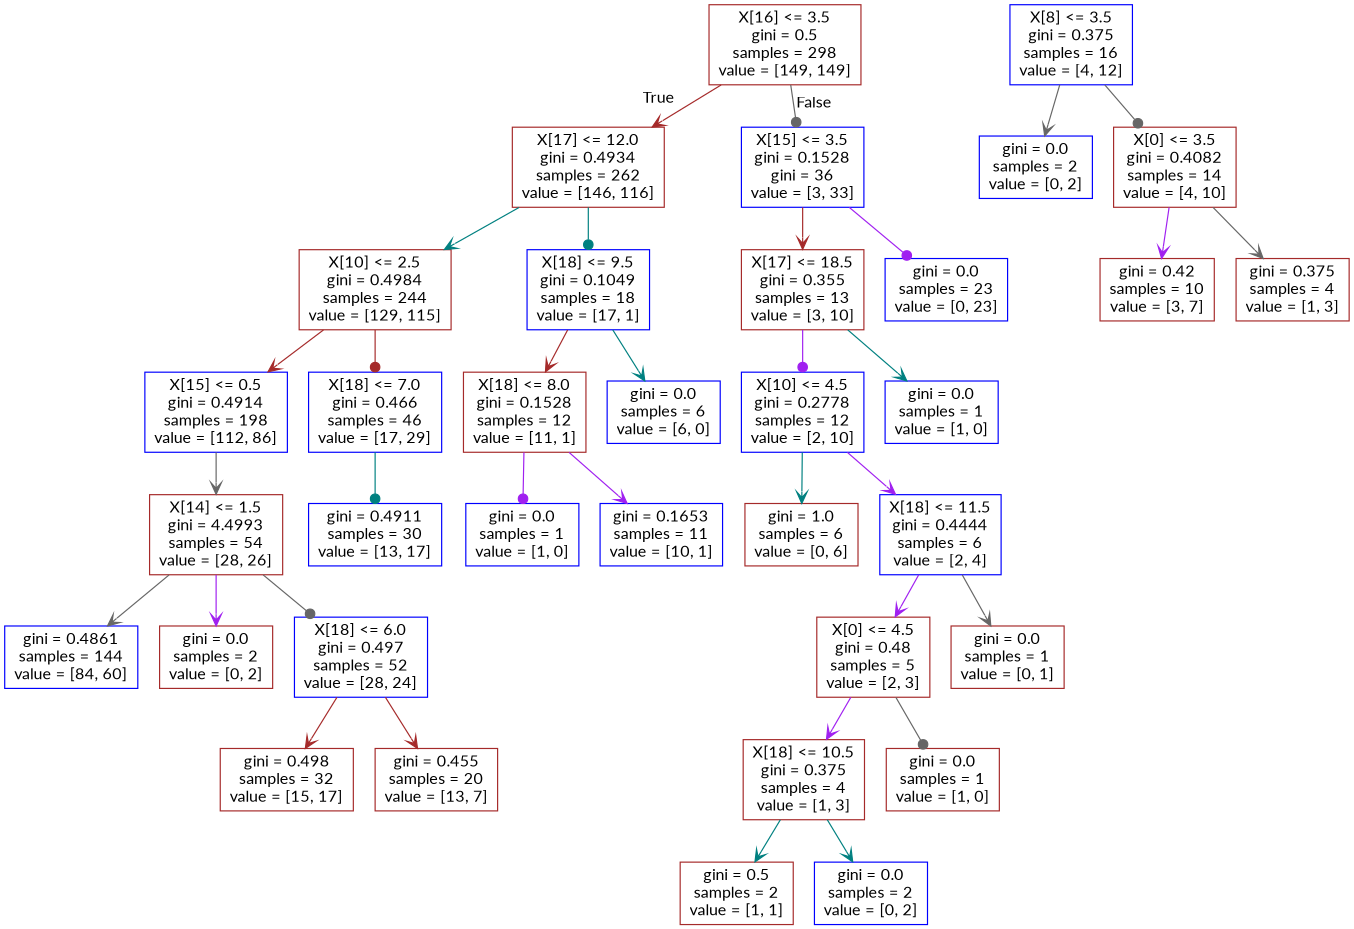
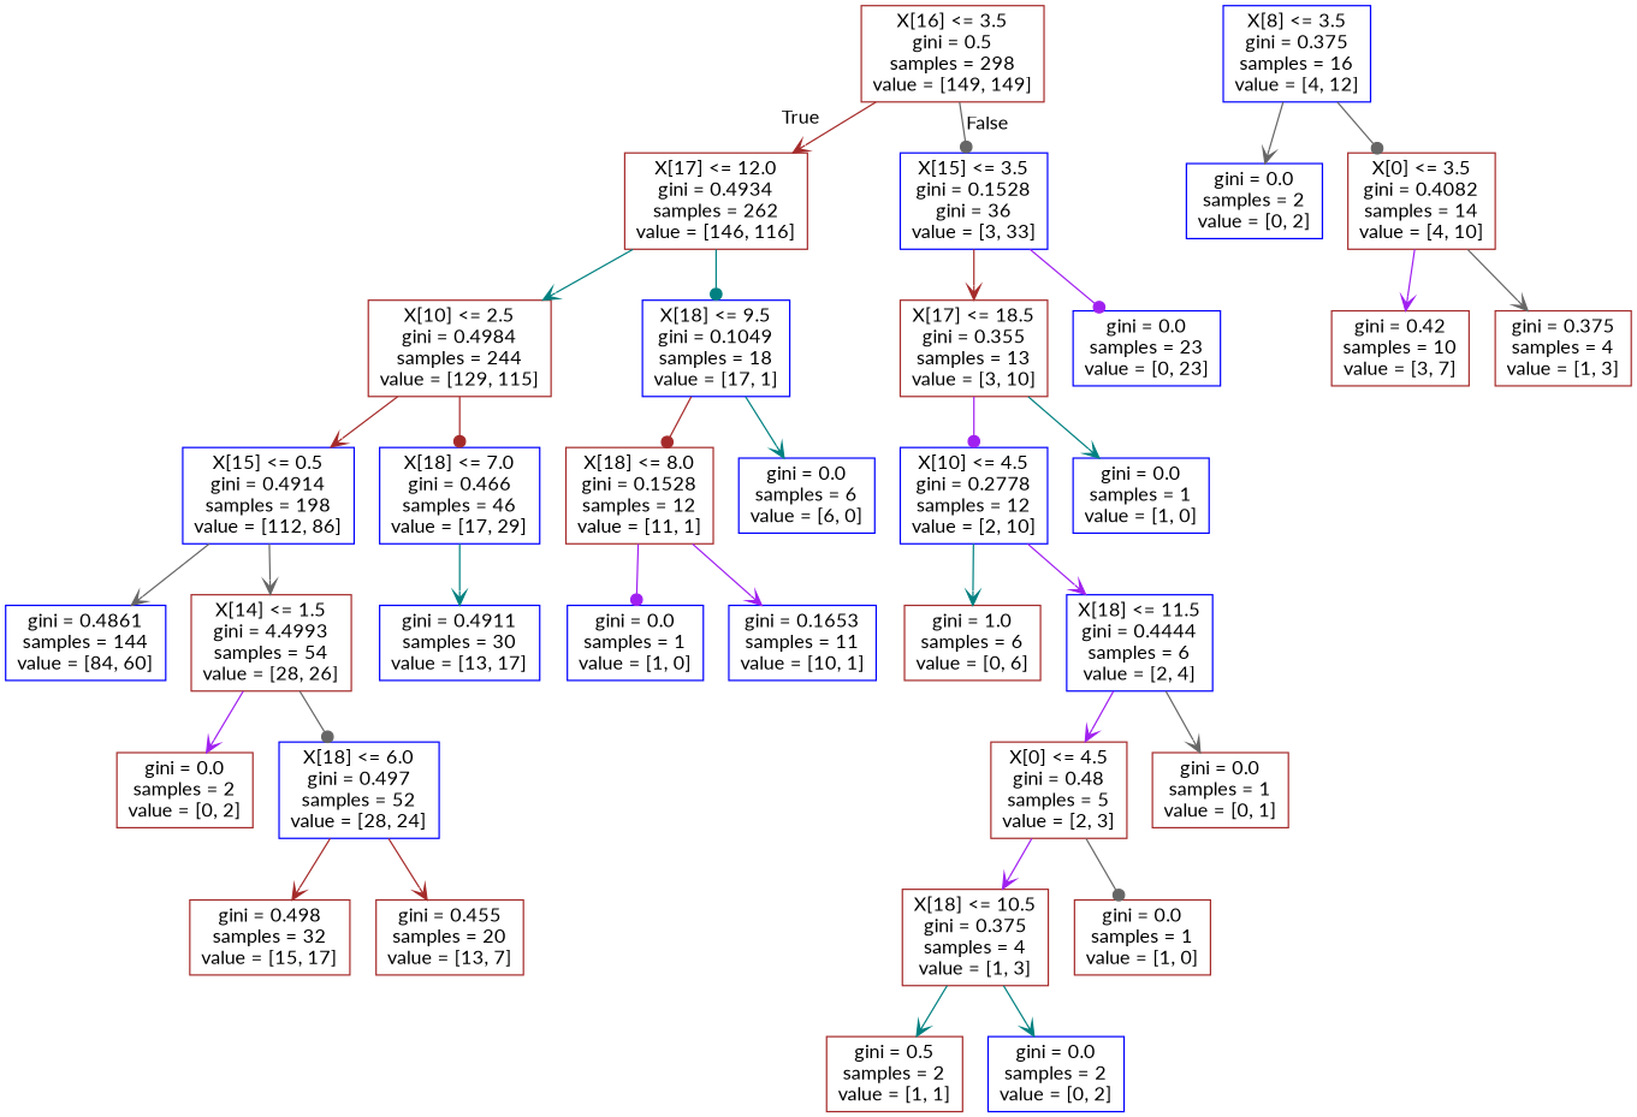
  digraph {
    fontname=Lato
    node [color=brown fontname=Lato shape=box]
    edge [arrowhead=vee color=gray40 fontname=Lato]
    n1 [label="X[16] <= 3.5\ngini = 0.5\nsamples = 298\nvalue = [149, 149]"]
    n2 [label="X[17] <= 12.0\ngini = 0.4934\nsamples = 262\nvalue = [146, 116]"]
    n3 [color=blue label="X[15] <= 3.5\ngini = 0.1528\ngini = 36\nvalue = [3, 33]"]
    n4 [label="X[10] <= 2.5\ngini = 0.4984\nsamples = 244\nvalue = [129, 115]"]
    n5 [color=blue label="X[18] <= 9.5\ngini = 0.1049\nsamples = 18\nvalue = [17, 1]"]
    n6 [label="X[17] <= 18.5\ngini = 0.355\nsamples = 13\nvalue = [3, 10]"]
    n7 [color=blue label="gini = 0.0\nsamples = 23\nvalue = [0, 23]"]
    n8 [color=blue label="X[15] <= 0.5\ngini = 0.4914\nsamples = 198\nvalue = [112, 86]"]
    n9 [color=blue label="X[18] <= 7.0\ngini = 0.466\nsamples = 46\nvalue = [17, 29]"]
    n10 [label="X[18] <= 8.0\ngini = 0.1528\nsamples = 12\nvalue = [11, 1]"]
    n11 [color=blue label="gini = 0.0\nsamples = 6\nvalue = [6, 0]"]
    n12 [color=blue label="gini = 0.4861\nsamples = 144\nvalue = [84, 60]"]
    n13 [label="X[14] <= 1.5\ngini = 4.4993\nsamples = 54\nvalue = [28, 26]"]
    n14 [color=blue label="gini = 0.4911\nsamples = 30\nvalue = [13, 17]"]
    n15 [label="gini = 0.0\nsamples = 2\nvalue = [0, 2]"]
    n16 [color=blue label="X[18] <= 6.0\ngini = 0.497\nsamples = 52\nvalue = [28, 24]"]
    n17 [label="gini = 0.498\nsamples = 32\nvalue = [15, 17]"]
    n18 [label="gini = 0.455\nsamples = 20\nvalue = [13, 7]"]
    n19 [color=blue label="X[8] <= 3.5\ngini = 0.375\nsamples = 16\nvalue = [4, 12]"]
    n20 [color=blue label="gini = 0.0\nsamples = 2\nvalue = [0, 2]"]
    n21 [label="X[0] <= 3.5\ngini = 0.4082\nsamples = 14\nvalue = [4, 10]"]
    n22 [label="gini = 0.42\nsamples = 10\nvalue = [3, 7]"]
    n23 [label="gini = 0.375\nsamples = 4\nvalue = [1, 3]"]
    n24 [color=blue label="gini = 0.0\nsamples = 1\nvalue = [1, 0]"]
    n25 [color=blue label="gini = 0.1653\nsamples = 11\nvalue = [10, 1]"]
    n26 [color=blue label="X[10] <= 4.5\ngini = 0.2778\nsamples = 12\nvalue = [2, 10]"]
    n27 [color=blue label="gini = 0.0\nsamples = 1\nvalue = [1, 0]"]
    n28 [label="gini = 1.0\nsamples = 6\nvalue = [0, 6]"]
    n29 [color=blue label="X[18] <= 11.5\ngini = 0.4444\nsamples = 6\nvalue = [2, 4]"]
    n30 [label="X[0] <= 4.5\ngini = 0.48\nsamples = 5\nvalue = [2, 3]"]
    n31 [label="gini = 0.0\nsamples = 1\nvalue = [0, 1]"]
    n32 [label="X[18] <= 10.5\ngini = 0.375\nsamples = 4\nvalue = [1, 3]"]
    n33 [label="gini = 0.0\nsamples = 1\nvalue = [1, 0]"]
    n34 [label="gini = 0.5\nsamples = 2\nvalue = [1, 1]"]
    n35 [color=blue label="gini = 0.0\nsamples = 2\nvalue = [0, 2]"]
    n1 -> n2 [color=brown headlabel=True labelangle=45 labeldistance=2.5]
    n1 -> n3 [arrowhead=dot headlabel=False labelangle=-45 labeldistance=2.5]
    n2 -> n4 [color=teal]
    n2 -> n5 [arrowhead=dot color=teal]
    n3 -> n6 [color=brown]
    n3 -> n7 [arrowhead=dot color=purple]
    n4 -> n8 [color=brown]
    n4 -> n9 [arrowhead=dot color=brown]
-   n5 -> n10 [color=brown]
+   n5 -> n10 [arrowhead=dot color=brown]
    n5 -> n11 [color=teal]
    n6 -> n26 [arrowhead=dot color=purple]
    n6 -> n27 [color=teal]
-   n13 -> n12
+   n8 -> n12
    n8 -> n13
-   n9 -> n14 [arrowhead=dot color=teal]
+   n9 -> n14 [color=teal]
    n10 -> n24 [arrowhead=dot color=purple]
    n10 -> n25 [color=purple]
    n13 -> n15 [color=purple]
    n13 -> n16 [arrowhead=dot]
    n16 -> n17 [color=brown]
    n16 -> n18 [color=brown]
    n19 -> n20
    n19 -> n21 [arrowhead=dot]
    n21 -> n22 [color=purple]
    n21 -> n23
    n26 -> n28 [color=teal]
    n26 -> n29 [color=purple]
    n29 -> n30 [color=purple]
    n29 -> n31
    n30 -> n32 [color=purple]
    n30 -> n33 [arrowhead=dot]
    n32 -> n34 [color=teal]
    n32 -> n35 [color=teal]
  }
